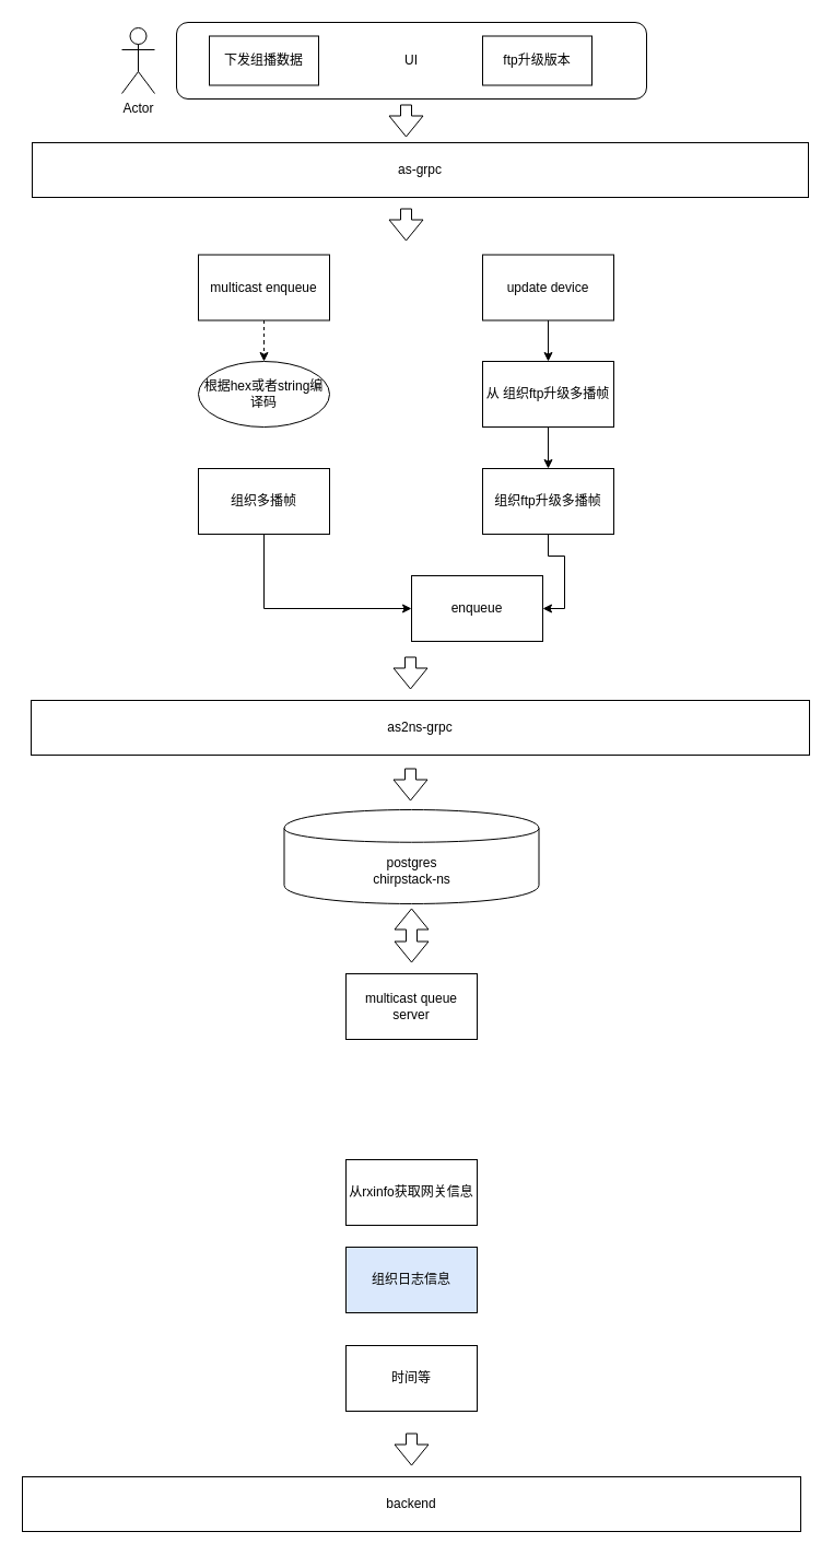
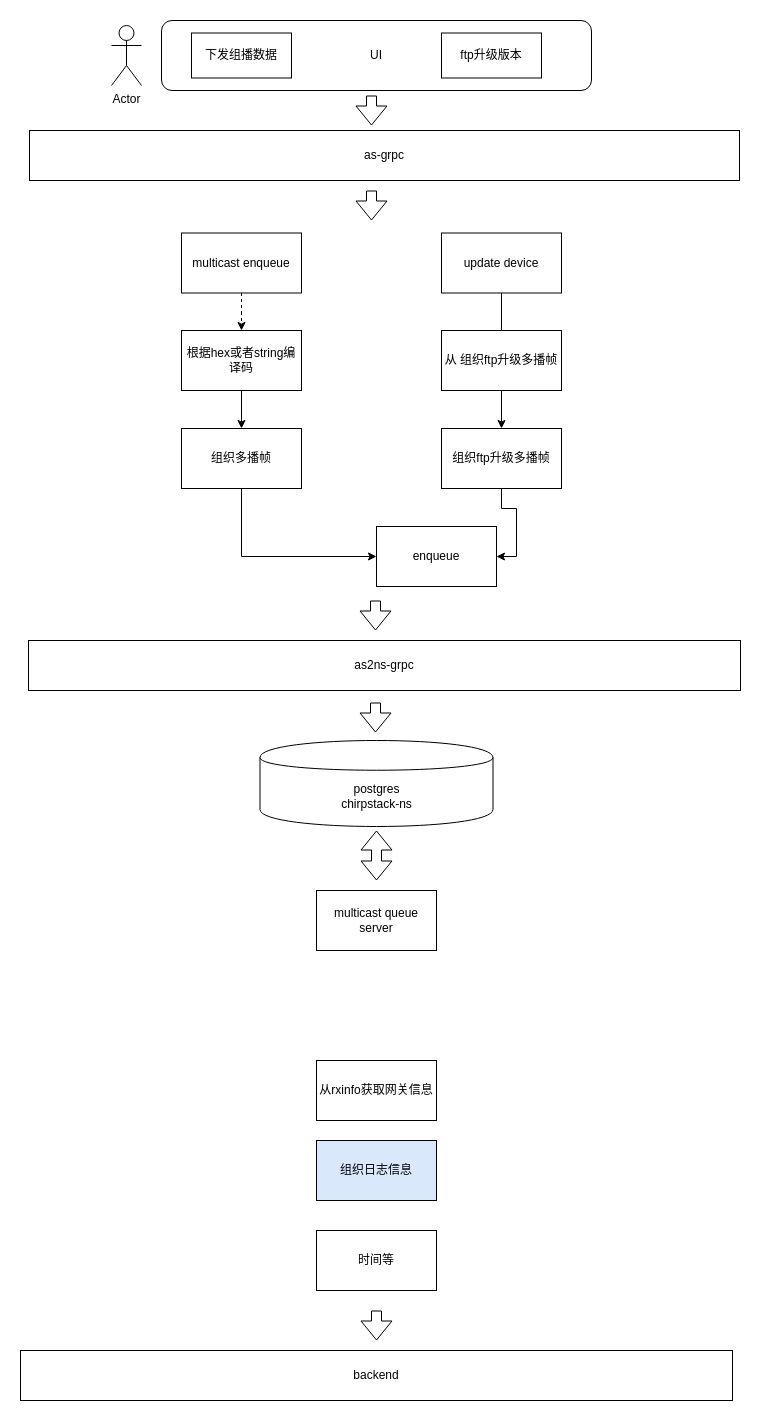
  <mxCell id="0" />
  <mxCell id="1" parent="0" />
  <mxCell id="2" value="as-grpc" style="rounded=0;whiteSpace=wrap;html=1;" vertex="1" parent="1"><mxGeometry x="29" y="130" width="710" height="50" as="geometry" /></mxCell>
  <mxCell id="3" value="UI" style="rounded=1;whiteSpace=wrap;html=1;" vertex="1" parent="1"><mxGeometry x="161" y="20" width="430" height="70" as="geometry" /></mxCell>
  <mxCell id="4" value="Actor" style="shape=umlActor;verticalLabelPosition=bottom;labelBackgroundColor=#ffffff;verticalAlign=top;html=1;outlineConnect=0;" vertex="1" parent="1"><mxGeometry x="111" y="25" width="30" height="60" as="geometry" /></mxCell>
  <mxCell id="5" value="下发组播数据" style="rounded=0;whiteSpace=wrap;html=1;" vertex="1" parent="1"><mxGeometry x="191" y="32.5" width="100" height="45" as="geometry" /></mxCell>
  <mxCell id="6" style="edgeStyle=orthogonalEdgeStyle;rounded=0;orthogonalLoop=1;jettySize=auto;html=1;exitX=0.5;exitY=1;exitDx=0;exitDy=0;dashed=1;" edge="1" parent="1" source="7" target="20"><mxGeometry relative="1" as="geometry" /></mxCell>
  <mxCell id="7" value="multicast enqueue" style="rounded=0;whiteSpace=wrap;html=1;" vertex="1" parent="1"><mxGeometry x="181" y="232.5" width="120" height="60" as="geometry" /></mxCell>
  <mxCell id="8" value="ftp升级版本" style="rounded=0;whiteSpace=wrap;html=1;" vertex="1" parent="1"><mxGeometry x="441" y="32.5" width="100" height="45" as="geometry" /></mxCell>
- <mxCell id="9" style="edgeStyle=orthogonalEdgeStyle;rounded=0;orthogonalLoop=1;jettySize=auto;html=1;exitX=0.5;exitY=1;exitDx=0;exitDy=0;entryX=0.5;entryY=0;entryDx=0;entryDy=0;" edge="1" parent="1" source="10" target="16"><mxGeometry relative="1" as="geometry" /></mxCell>
+ <mxCell id="9" style="edgeStyle=orthogonalEdgeStyle;rounded=0;orthogonalLoop=1;jettySize=auto;html=1;exitX=0.5;exitY=1;exitDx=0;exitDy=0;entryX=0.5;entryY=0;entryDx=0;entryDy=0;endArrow=none;" edge="1" parent="1" source="10" target="16"><mxGeometry relative="1" as="geometry" /></mxCell>
  <mxCell id="10" value="update device" style="rounded=0;whiteSpace=wrap;html=1;" vertex="1" parent="1"><mxGeometry x="441" y="232.5" width="120" height="60" as="geometry" /></mxCell>
  <mxCell id="11" value="" style="shape=flexArrow;endArrow=classic;html=1;" edge="1" parent="1"><mxGeometry width="50" height="50" relative="1" as="geometry"><mxPoint x="371" y="190" as="sourcePoint" /><mxPoint x="371" y="220" as="targetPoint" /></mxGeometry></mxCell>
  <mxCell id="12" value="" style="shape=flexArrow;endArrow=classic;html=1;" edge="1" parent="1"><mxGeometry width="50" height="50" relative="1" as="geometry"><mxPoint x="371" y="95" as="sourcePoint" /><mxPoint x="371" y="125" as="targetPoint" /></mxGeometry></mxCell>
  <mxCell id="13" style="edgeStyle=orthogonalEdgeStyle;rounded=0;orthogonalLoop=1;jettySize=auto;html=1;exitX=0.5;exitY=1;exitDx=0;exitDy=0;entryX=0;entryY=0.5;entryDx=0;entryDy=0;" edge="1" parent="1" source="14" target="21"><mxGeometry relative="1" as="geometry" /></mxCell>
  <mxCell id="14" value="组织多播帧" style="rounded=0;whiteSpace=wrap;html=1;" vertex="1" parent="1"><mxGeometry x="181" y="428" width="120" height="60" as="geometry" /></mxCell>
  <mxCell id="15" style="edgeStyle=orthogonalEdgeStyle;rounded=0;orthogonalLoop=1;jettySize=auto;html=1;exitX=0.5;exitY=1;exitDx=0;exitDy=0;entryX=0.5;entryY=0;entryDx=0;entryDy=0;" edge="1" parent="1" source="16" target="18"><mxGeometry relative="1" as="geometry" /></mxCell>
  <mxCell id="16" value="从 组织ftp升级多播帧" style="rounded=0;whiteSpace=wrap;html=1;" vertex="1" parent="1"><mxGeometry x="441" y="330" width="120" height="60" as="geometry" /></mxCell>
  <mxCell id="17" style="edgeStyle=orthogonalEdgeStyle;rounded=0;orthogonalLoop=1;jettySize=auto;html=1;exitX=0.5;exitY=1;exitDx=0;exitDy=0;entryX=1;entryY=0.5;entryDx=0;entryDy=0;" edge="1" parent="1" source="18" target="21"><mxGeometry relative="1" as="geometry" /></mxCell>
  <mxCell id="18" value="组织ftp升级多播帧" style="rounded=0;whiteSpace=wrap;html=1;" vertex="1" parent="1"><mxGeometry x="441" y="428" width="120" height="60" as="geometry" /></mxCell>
- <mxCell id="20" value="根据hex或者string编译码" style="ellipse;whiteSpace=wrap;html=1;" vertex="1" parent="1"><mxGeometry x="181" y="330" width="120" height="60" as="geometry" /></mxCell>
+ <mxCell id="19" style="edgeStyle=orthogonalEdgeStyle;rounded=0;orthogonalLoop=1;jettySize=auto;html=1;exitX=0.5;exitY=1;exitDx=0;exitDy=0;entryX=0.5;entryY=0;entryDx=0;entryDy=0;" edge="1" parent="1" source="20" target="14"><mxGeometry relative="1" as="geometry" /></mxCell>
+ <mxCell id="20" value="根据hex或者string编译码" style="rounded=0;whiteSpace=wrap;html=1;" vertex="1" parent="1"><mxGeometry x="181" y="330" width="120" height="60" as="geometry" /></mxCell>
  <mxCell id="21" value="enqueue" style="rounded=0;whiteSpace=wrap;html=1;" vertex="1" parent="1"><mxGeometry x="376" y="526" width="120" height="60" as="geometry" /></mxCell>
  <mxCell id="22" value="as2ns-grpc" style="rounded=0;whiteSpace=wrap;html=1;" vertex="1" parent="1"><mxGeometry x="28" y="640" width="712" height="50" as="geometry" /></mxCell>
  <mxCell id="23" value="" style="shape=flexArrow;endArrow=classic;html=1;" edge="1" parent="1"><mxGeometry width="50" height="50" relative="1" as="geometry"><mxPoint x="375" y="600" as="sourcePoint" /><mxPoint x="375" y="630" as="targetPoint" /></mxGeometry></mxCell>
  <mxCell id="24" value="postgres&lt;br&gt;chirpstack-ns" style="shape=cylinder;whiteSpace=wrap;html=1;boundedLbl=1;backgroundOutline=1;" vertex="1" parent="1"><mxGeometry x="259.5" y="740" width="233" height="86" as="geometry" /></mxCell>
  <mxCell id="25" value="" style="shape=flexArrow;endArrow=classic;html=1;" edge="1" parent="1"><mxGeometry width="50" height="50" relative="1" as="geometry"><mxPoint x="375" y="702" as="sourcePoint" /><mxPoint x="375" y="732" as="targetPoint" /></mxGeometry></mxCell>
  <mxCell id="26" value="multicast queue server" style="rounded=0;whiteSpace=wrap;html=1;" vertex="1" parent="1"><mxGeometry x="316" y="890" width="120" height="60" as="geometry" /></mxCell>
  <mxCell id="27" value="" style="shape=flexArrow;endArrow=classic;startArrow=classic;html=1;" edge="1" parent="1"><mxGeometry width="50" height="50" relative="1" as="geometry"><mxPoint x="376" y="880" as="sourcePoint" /><mxPoint x="376" y="830" as="targetPoint" /></mxGeometry></mxCell>
  <mxCell id="28" value="backend" style="rounded=0;whiteSpace=wrap;html=1;" vertex="1" parent="1"><mxGeometry x="20" y="1350" width="712" height="50" as="geometry" /></mxCell>
  <mxCell id="29" value="从rxinfo获取网关信息" style="rounded=0;whiteSpace=wrap;html=1;" vertex="1" parent="1"><mxGeometry x="316" y="1060" width="120" height="60" as="geometry" /></mxCell>
  <mxCell id="30" value="组织日志信息" style="rounded=0;whiteSpace=wrap;html=1;fillColor=#dae8fc;" vertex="1" parent="1"><mxGeometry x="316" y="1140" width="120" height="60" as="geometry" /></mxCell>
  <mxCell id="31" value="时间等" style="rounded=0;whiteSpace=wrap;html=1;" vertex="1" parent="1"><mxGeometry x="316" y="1230" width="120" height="60" as="geometry" /></mxCell>
  <mxCell id="32" value="" style="shape=flexArrow;endArrow=classic;html=1;" edge="1" parent="1"><mxGeometry width="50" height="50" relative="1" as="geometry"><mxPoint x="376" y="1310" as="sourcePoint" /><mxPoint x="376" y="1340" as="targetPoint" /></mxGeometry></mxCell>
